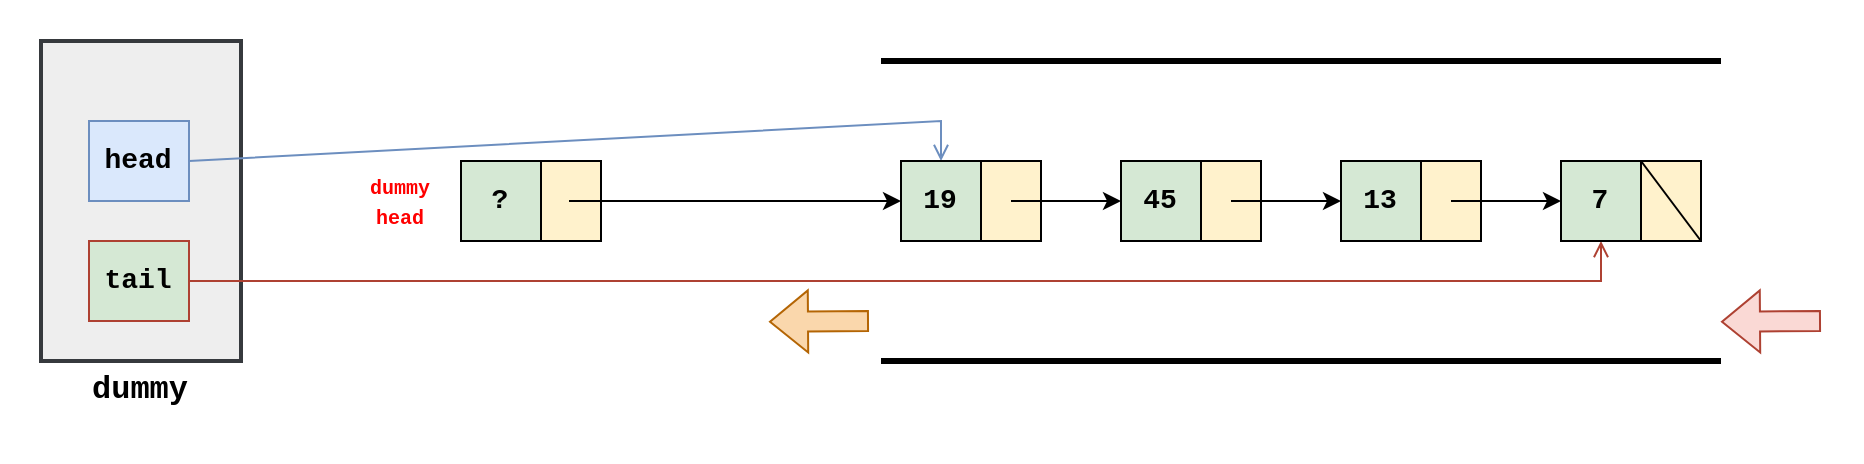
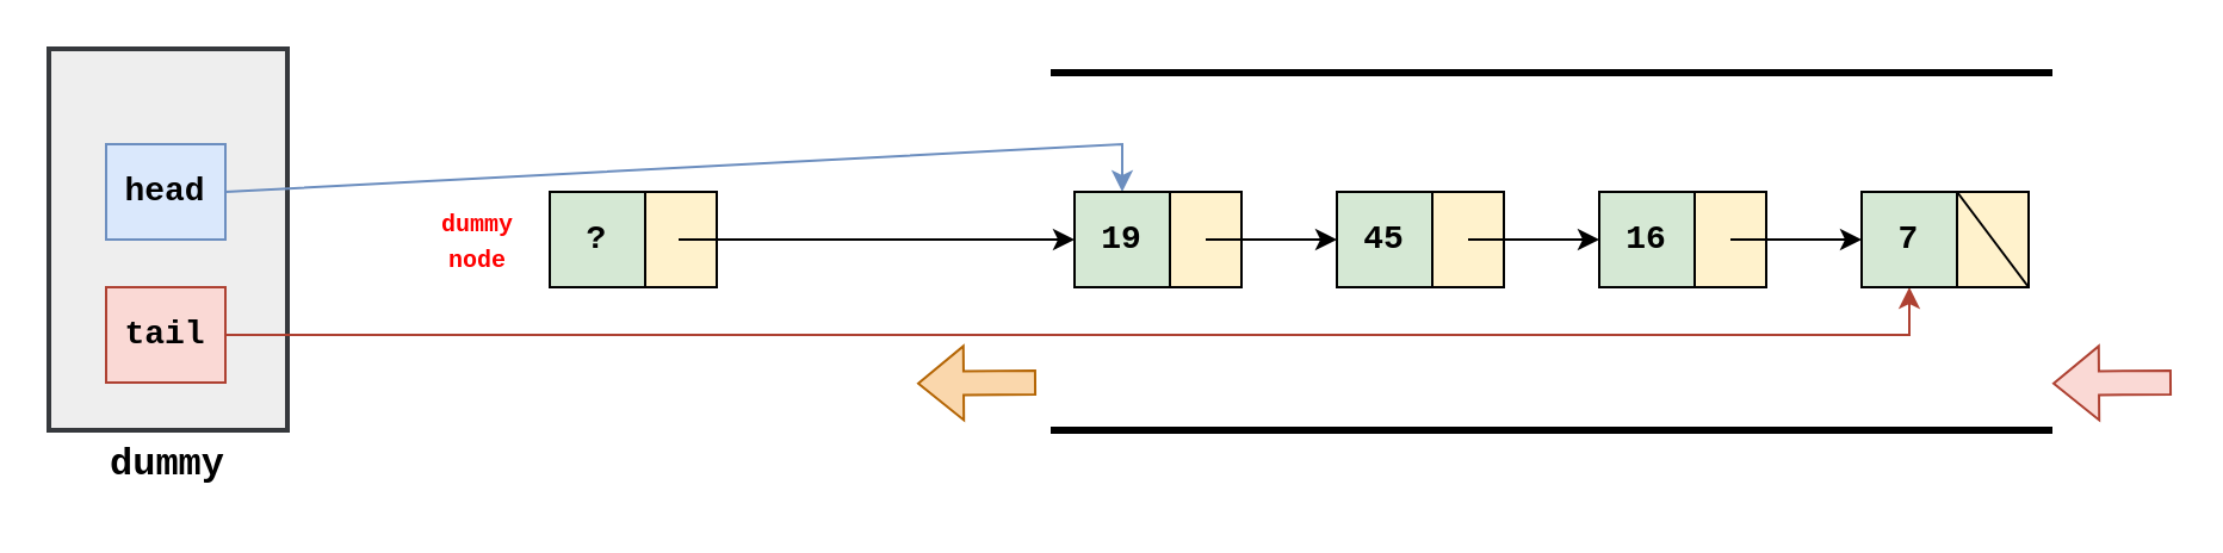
  <mxCell id="0" />
  <mxCell id="1" parent="0" />
  <mxCell id="2" value="" style="rounded=0;whiteSpace=wrap;html=1;fillColor=#eeeeee;strokeColor=#36393D;strokeWidth=2;" parent="1" vertex="1"><mxGeometry x="20" y="20" width="100" height="160" as="geometry" /></mxCell>
  <mxCell id="3" value="&lt;font style=&quot;font-size: 14px;&quot; face=&quot;Courier New&quot;&gt;&lt;b&gt;head&lt;/b&gt;&lt;/font&gt;" style="rounded=0;whiteSpace=wrap;html=1;fillColor=#dae8fc;strokeColor=#6C8EBF;" parent="1" vertex="1"><mxGeometry x="44" y="60" width="50" height="40" as="geometry" /></mxCell>
- <mxCell id="4" value="" style="endArrow=open;html=1;rounded=0;exitX=1;exitY=0.5;exitDx=0;exitDy=0;strokeColor=#6C8EBF;entryX=0.5;entryY=0;entryDx=0;entryDy=0;" parent="1" source="3" target="14" edge="1"><mxGeometry width="50" height="50" relative="1" as="geometry"><mxPoint x="240" y="190" as="sourcePoint" /><mxPoint x="150" y="70" as="targetPoint" /><Array as="points"><mxPoint x="470" y="60" /></Array></mxGeometry></mxCell>
+ <mxCell id="4" value="" style="endArrow=classic;html=1;rounded=0;exitX=1;exitY=0.5;exitDx=0;exitDy=0;strokeColor=#6C8EBF;entryX=0.5;entryY=0;entryDx=0;entryDy=0;" parent="1" source="3" target="14" edge="1"><mxGeometry width="50" height="50" relative="1" as="geometry"><mxPoint x="240" y="190" as="sourcePoint" /><mxPoint x="150" y="70" as="targetPoint" /><Array as="points"><mxPoint x="470" y="60" /></Array></mxGeometry></mxCell>
  <mxCell id="5" value="&lt;font style=&quot;font-size: 16px;&quot; face=&quot;Courier New&quot;&gt;&lt;b&gt;dummy&lt;/b&gt;&lt;/font&gt;" style="text;html=1;align=center;verticalAlign=middle;whiteSpace=wrap;rounded=0;" parent="1" vertex="1"><mxGeometry x="40" y="180" width="60" height="30" as="geometry" /></mxCell>
- <mxCell id="6" value="&lt;font style=&quot;font-size: 14px;&quot; face=&quot;Courier New&quot;&gt;&lt;b&gt;tail&lt;/b&gt;&lt;/font&gt;" style="rounded=0;whiteSpace=wrap;html=1;fillColor=#d5e8d4;strokeColor=#ae4132;" parent="1" vertex="1"><mxGeometry x="44" y="120" width="50" height="40" as="geometry" /></mxCell>
- <mxCell id="7" value="" style="endArrow=open;html=1;rounded=0;exitX=1;exitY=0.5;exitDx=0;exitDy=0;strokeColor=#AE4132;entryX=0.5;entryY=1;entryDx=0;entryDy=0;" parent="1" source="6" target="23" edge="1"><mxGeometry width="50" height="50" relative="1" as="geometry"><mxPoint x="240" y="247" as="sourcePoint" /><mxPoint x="580" y="130" as="targetPoint" /><Array as="points"><mxPoint x="800" y="140" /></Array></mxGeometry></mxCell>
+ <mxCell id="6" value="&lt;font style=&quot;font-size: 14px;&quot; face=&quot;Courier New&quot;&gt;&lt;b&gt;tail&lt;/b&gt;&lt;/font&gt;" style="rounded=0;whiteSpace=wrap;html=1;fillColor=#fad9d5;strokeColor=#ae4132;" parent="1" vertex="1"><mxGeometry x="44" y="120" width="50" height="40" as="geometry" /></mxCell>
+ <mxCell id="7" value="" style="endArrow=classic;html=1;rounded=0;exitX=1;exitY=0.5;exitDx=0;exitDy=0;strokeColor=#AE4132;entryX=0.5;entryY=1;entryDx=0;entryDy=0;" parent="1" source="6" target="23" edge="1"><mxGeometry width="50" height="50" relative="1" as="geometry"><mxPoint x="240" y="247" as="sourcePoint" /><mxPoint x="580" y="130" as="targetPoint" /><Array as="points"><mxPoint x="800" y="140" /></Array></mxGeometry></mxCell>
  <mxCell id="8" value="" style="endArrow=none;html=1;rounded=0;exitX=1;exitY=1;exitDx=0;exitDy=0;entryX=0;entryY=0;entryDx=0;entryDy=0;" parent="1" source="10" target="10" edge="1"><mxGeometry width="50" height="50" relative="1" as="geometry"><mxPoint x="200" y="137" as="sourcePoint" /><mxPoint x="250" y="87" as="targetPoint" /></mxGeometry></mxCell>
  <mxCell id="9" value="&lt;font face=&quot;Courier New&quot;&gt;&lt;span style=&quot;font-size: 14px;&quot;&gt;&lt;b&gt;?&lt;/b&gt;&lt;/span&gt;&lt;/font&gt;" style="rounded=0;whiteSpace=wrap;html=1;fillColor=#d5e8d4;strokeColor=#000000;" parent="1" vertex="1"><mxGeometry x="230" y="80" width="40" height="40" as="geometry" /></mxCell>
  <mxCell id="10" value="" style="rounded=0;whiteSpace=wrap;html=1;fillColor=#fff2cc;strokeColor=#000000;" parent="1" vertex="1"><mxGeometry x="270" y="80" width="30" height="40" as="geometry" /></mxCell>
- <mxCell id="11" value="&lt;font color=&quot;#ff0000&quot; style=&quot;font-size: 10px;&quot; face=&quot;Courier New&quot;&gt;&lt;b&gt;dummy head&lt;/b&gt;&lt;/font&gt;" style="text;html=1;align=center;verticalAlign=middle;whiteSpace=wrap;rounded=0;" parent="1" vertex="1"><mxGeometry x="180" y="85" width="40" height="30" as="geometry" /></mxCell>
+ <mxCell id="11" value="&lt;font color=&quot;#ff0000&quot; style=&quot;font-size: 10px;&quot; face=&quot;Courier New&quot;&gt;&lt;b&gt;dummy node&lt;/b&gt;&lt;/font&gt;" style="text;html=1;align=center;verticalAlign=middle;whiteSpace=wrap;rounded=0;" parent="1" vertex="1"><mxGeometry x="180" y="85" width="40" height="30" as="geometry" /></mxCell>
  <mxCell id="12" value="" style="endArrow=none;html=1;rounded=0;strokeWidth=3;" edge="1" parent="1"><mxGeometry width="50" height="50" relative="1" as="geometry"><mxPoint x="440" y="30" as="sourcePoint" /><mxPoint x="860" y="30" as="targetPoint" /></mxGeometry></mxCell>
  <mxCell id="13" value="" style="endArrow=none;html=1;rounded=0;strokeWidth=3;" edge="1" parent="1"><mxGeometry width="50" height="50" relative="1" as="geometry"><mxPoint x="440" y="180" as="sourcePoint" /><mxPoint x="860" y="180" as="targetPoint" /></mxGeometry></mxCell>
  <mxCell id="14" value="&lt;font face=&quot;Courier New&quot;&gt;&lt;span style=&quot;font-size: 14px;&quot;&gt;&lt;b&gt;19&lt;/b&gt;&lt;/span&gt;&lt;/font&gt;" style="rounded=0;whiteSpace=wrap;html=1;fillColor=#d5e8d4;strokeColor=#000000;" vertex="1" parent="1"><mxGeometry x="450" y="80" width="40" height="40" as="geometry" /></mxCell>
  <mxCell id="15" value="" style="rounded=0;whiteSpace=wrap;html=1;fillColor=#fff2cc;strokeColor=#000000;" vertex="1" parent="1"><mxGeometry x="490" y="80" width="30" height="40" as="geometry" /></mxCell>
  <mxCell id="16" value="" style="endArrow=classic;html=1;rounded=0;" edge="1" parent="1"><mxGeometry width="50" height="50" relative="1" as="geometry"><mxPoint x="505" y="100" as="sourcePoint" /><mxPoint x="560" y="100" as="targetPoint" /></mxGeometry></mxCell>
  <mxCell id="17" value="&lt;font face=&quot;Courier New&quot;&gt;&lt;span style=&quot;font-size: 14px;&quot;&gt;&lt;b&gt;45&lt;/b&gt;&lt;/span&gt;&lt;/font&gt;" style="rounded=0;whiteSpace=wrap;html=1;fillColor=#d5e8d4;strokeColor=#000000;" vertex="1" parent="1"><mxGeometry x="560" y="80" width="40" height="40" as="geometry" /></mxCell>
  <mxCell id="18" value="" style="rounded=0;whiteSpace=wrap;html=1;fillColor=#fff2cc;strokeColor=#000000;" vertex="1" parent="1"><mxGeometry x="600" y="80" width="30" height="40" as="geometry" /></mxCell>
  <mxCell id="19" value="" style="endArrow=classic;html=1;rounded=0;" edge="1" parent="1"><mxGeometry width="50" height="50" relative="1" as="geometry"><mxPoint x="615" y="100" as="sourcePoint" /><mxPoint x="670" y="100" as="targetPoint" /></mxGeometry></mxCell>
- <mxCell id="20" value="&lt;font face=&quot;Courier New&quot;&gt;&lt;span style=&quot;font-size: 14px;&quot;&gt;&lt;b&gt;13&lt;/b&gt;&lt;/span&gt;&lt;/font&gt;" style="rounded=0;whiteSpace=wrap;html=1;fillColor=#d5e8d4;strokeColor=#000000;" vertex="1" parent="1"><mxGeometry x="670" y="80" width="40" height="40" as="geometry" /></mxCell>
+ <mxCell id="20" value="&lt;font face=&quot;Courier New&quot;&gt;&lt;span style=&quot;font-size: 14px;&quot;&gt;&lt;b&gt;16&lt;/b&gt;&lt;/span&gt;&lt;/font&gt;" style="rounded=0;whiteSpace=wrap;html=1;fillColor=#d5e8d4;strokeColor=#000000;" vertex="1" parent="1"><mxGeometry x="670" y="80" width="40" height="40" as="geometry" /></mxCell>
  <mxCell id="21" value="" style="rounded=0;whiteSpace=wrap;html=1;fillColor=#fff2cc;strokeColor=#000000;" vertex="1" parent="1"><mxGeometry x="710" y="80" width="30" height="40" as="geometry" /></mxCell>
  <mxCell id="22" value="" style="endArrow=classic;html=1;rounded=0;" edge="1" parent="1"><mxGeometry width="50" height="50" relative="1" as="geometry"><mxPoint x="725" y="100" as="sourcePoint" /><mxPoint x="780" y="100" as="targetPoint" /></mxGeometry></mxCell>
  <mxCell id="23" value="&lt;font face=&quot;Courier New&quot;&gt;&lt;span style=&quot;font-size: 14px;&quot;&gt;&lt;b&gt;7&lt;/b&gt;&lt;/span&gt;&lt;/font&gt;" style="rounded=0;whiteSpace=wrap;html=1;fillColor=#d5e8d4;strokeColor=#000000;" vertex="1" parent="1"><mxGeometry x="780" y="80" width="40" height="40" as="geometry" /></mxCell>
  <mxCell id="24" value="" style="rounded=0;whiteSpace=wrap;html=1;fillColor=#fff2cc;strokeColor=#000000;" vertex="1" parent="1"><mxGeometry x="820" y="80" width="30" height="40" as="geometry" /></mxCell>
  <mxCell id="25" value="" style="endArrow=none;html=1;rounded=0;exitX=1;exitY=1;exitDx=0;exitDy=0;entryX=0;entryY=0;entryDx=0;entryDy=0;exitPerimeter=0;" edge="1" parent="1" source="24" target="24"><mxGeometry width="50" height="50" relative="1" as="geometry"><mxPoint x="500" y="260" as="sourcePoint" /><mxPoint x="550" y="210" as="targetPoint" /></mxGeometry></mxCell>
  <mxCell id="26" value="" style="shape=flexArrow;endArrow=classic;html=1;rounded=0;fillColor=#fad9d5;strokeColor=#ae4132;" edge="1" parent="1"><mxGeometry width="50" height="50" relative="1" as="geometry"><mxPoint x="910" y="160" as="sourcePoint" /><mxPoint x="860" y="160.34" as="targetPoint" /></mxGeometry></mxCell>
  <mxCell id="27" value="" style="endArrow=classic;html=1;rounded=0;entryX=0;entryY=0.5;entryDx=0;entryDy=0;" edge="1" parent="1" target="14"><mxGeometry width="50" height="50" relative="1" as="geometry"><mxPoint x="284" y="100" as="sourcePoint" /><mxPoint x="570" y="110" as="targetPoint" /></mxGeometry></mxCell>
  <mxCell id="28" value="" style="shape=flexArrow;endArrow=classic;html=1;rounded=0;fillColor=#fad7ac;strokeColor=#b46504;" edge="1" parent="1"><mxGeometry width="50" height="50" relative="1" as="geometry"><mxPoint x="434" y="160" as="sourcePoint" /><mxPoint x="384" y="160.34" as="targetPoint" /></mxGeometry></mxCell>
